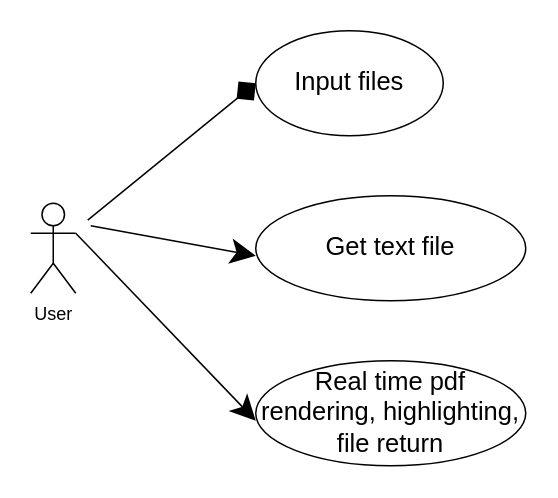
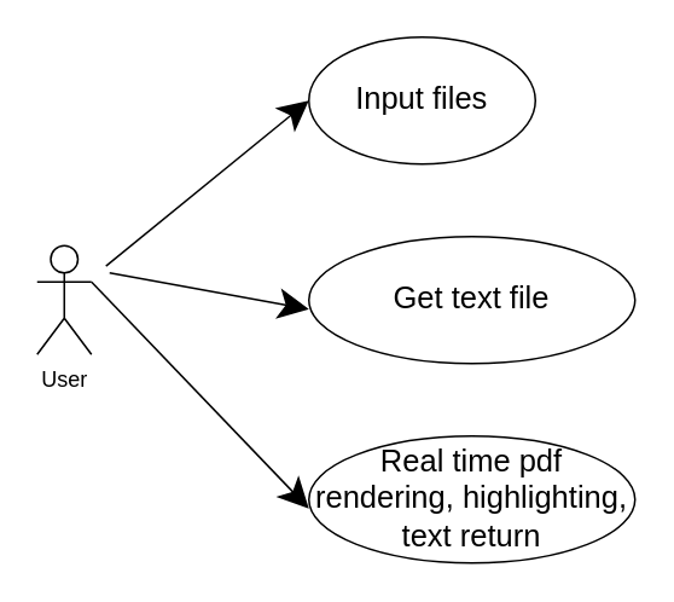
  <mxCell id="0" />
  <mxCell id="1" parent="0" />
  <mxCell id="2" value="User" style="shape=umlActor;verticalLabelPosition=bottom;verticalAlign=top;html=1;outlineConnect=0;hachureGap=4;pointerEvents=0;" vertex="1" parent="1"><mxGeometry x="20" y="135" width="30" height="60" as="geometry" /></mxCell>
  <mxCell id="3" value="&lt;font style=&quot;font-size: 17px&quot;&gt;Input files&lt;/font&gt;" style="ellipse;whiteSpace=wrap;html=1;hachureGap=4;pointerEvents=0;" vertex="1" parent="1"><mxGeometry x="170" y="20" width="125" height="70" as="geometry" /></mxCell>
  <mxCell id="4" value="&lt;font style=&quot;font-size: 17px&quot;&gt;Get text file&lt;/font&gt;" style="ellipse;whiteSpace=wrap;html=1;hachureGap=4;pointerEvents=0;" vertex="1" parent="1"><mxGeometry x="170" y="130" width="180" height="70" as="geometry" /></mxCell>
- <mxCell id="5" value="&lt;font style=&quot;font-size: 17px&quot;&gt;Real time pdf rendering, highlighting, file return&lt;/font&gt;" style="ellipse;whiteSpace=wrap;html=1;hachureGap=4;pointerEvents=0;" vertex="1" parent="1"><mxGeometry x="170" y="240" width="180" height="70" as="geometry" /></mxCell>
- <mxCell id="6" value="" style="endArrow=diamond;html=1;startSize=14;endSize=14;sourcePerimeterSpacing=8;targetPerimeterSpacing=8;entryX=0;entryY=0.5;entryDx=0;entryDy=0;" edge="1" parent="1" source="2" target="3"><mxGeometry width="50" height="50" relative="1" as="geometry"><mxPoint x="80" y="90" as="sourcePoint" /><mxPoint x="130" y="40" as="targetPoint" /></mxGeometry></mxCell>
+ <mxCell id="5" value="&lt;font style=&quot;font-size: 17px&quot;&gt;Real time pdf rendering, highlighting, text return&lt;/font&gt;" style="ellipse;whiteSpace=wrap;html=1;hachureGap=4;pointerEvents=0;" vertex="1" parent="1"><mxGeometry x="170" y="240" width="180" height="70" as="geometry" /></mxCell>
+ <mxCell id="6" value="" style="endArrow=classic;html=1;startSize=14;endSize=14;sourcePerimeterSpacing=8;targetPerimeterSpacing=8;entryX=0;entryY=0.5;entryDx=0;entryDy=0;" edge="1" parent="1" source="2" target="3"><mxGeometry width="50" height="50" relative="1" as="geometry"><mxPoint x="80" y="90" as="sourcePoint" /><mxPoint x="130" y="40" as="targetPoint" /></mxGeometry></mxCell>
  <mxCell id="7" value="" style="endArrow=classic;html=1;startSize=14;endSize=14;sourcePerimeterSpacing=8;targetPerimeterSpacing=8;" edge="1" parent="1"><mxGeometry width="50" height="50" relative="1" as="geometry"><mxPoint x="60" y="150" as="sourcePoint" /><mxPoint x="170" y="170" as="targetPoint" /></mxGeometry></mxCell>
  <mxCell id="8" value="" style="endArrow=classic;html=1;startSize=14;endSize=14;sourcePerimeterSpacing=8;targetPerimeterSpacing=8;exitX=1;exitY=0.333;exitDx=0;exitDy=0;exitPerimeter=0;" edge="1" parent="1" source="2"><mxGeometry width="50" height="50" relative="1" as="geometry"><mxPoint x="350" y="200" as="sourcePoint" /><mxPoint x="170" y="280" as="targetPoint" /></mxGeometry></mxCell>
